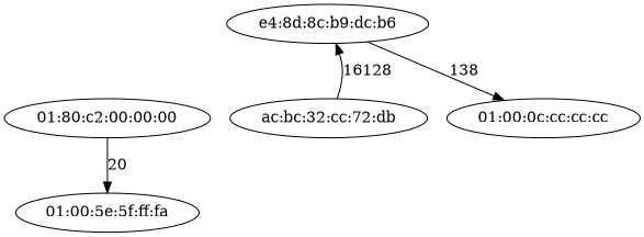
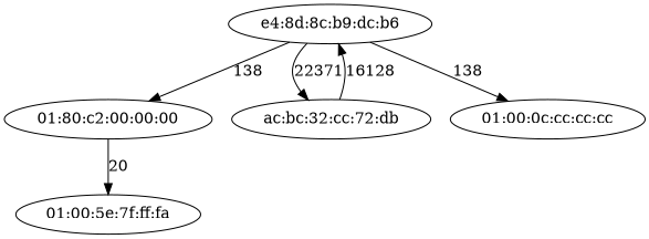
  digraph {
    "e4:8d:8c:b9:dc:b6"
    "01:80:c2:00:00:00"
    "ac:bc:32:cc:72:db"
    "01:00:0c:cc:cc:cc"
-   "01:00:5e:7f:ff:fa" [label="01:00:5e:5f:ff:fa"]
+   "01:00:5e:7f:ff:fa"
+   "e4:8d:8c:b9:dc:b6" -> "01:80:c2:00:00:00" [label=138]
+   "e4:8d:8c:b9:dc:b6" -> "ac:bc:32:cc:72:db" [label=22371]
    "e4:8d:8c:b9:dc:b6" -> "01:00:0c:cc:cc:cc" [label=138]
    "01:80:c2:00:00:00" -> "01:00:5e:7f:ff:fa" [label=20]
    "ac:bc:32:cc:72:db" -> "e4:8d:8c:b9:dc:b6" [label=16128]
  }
